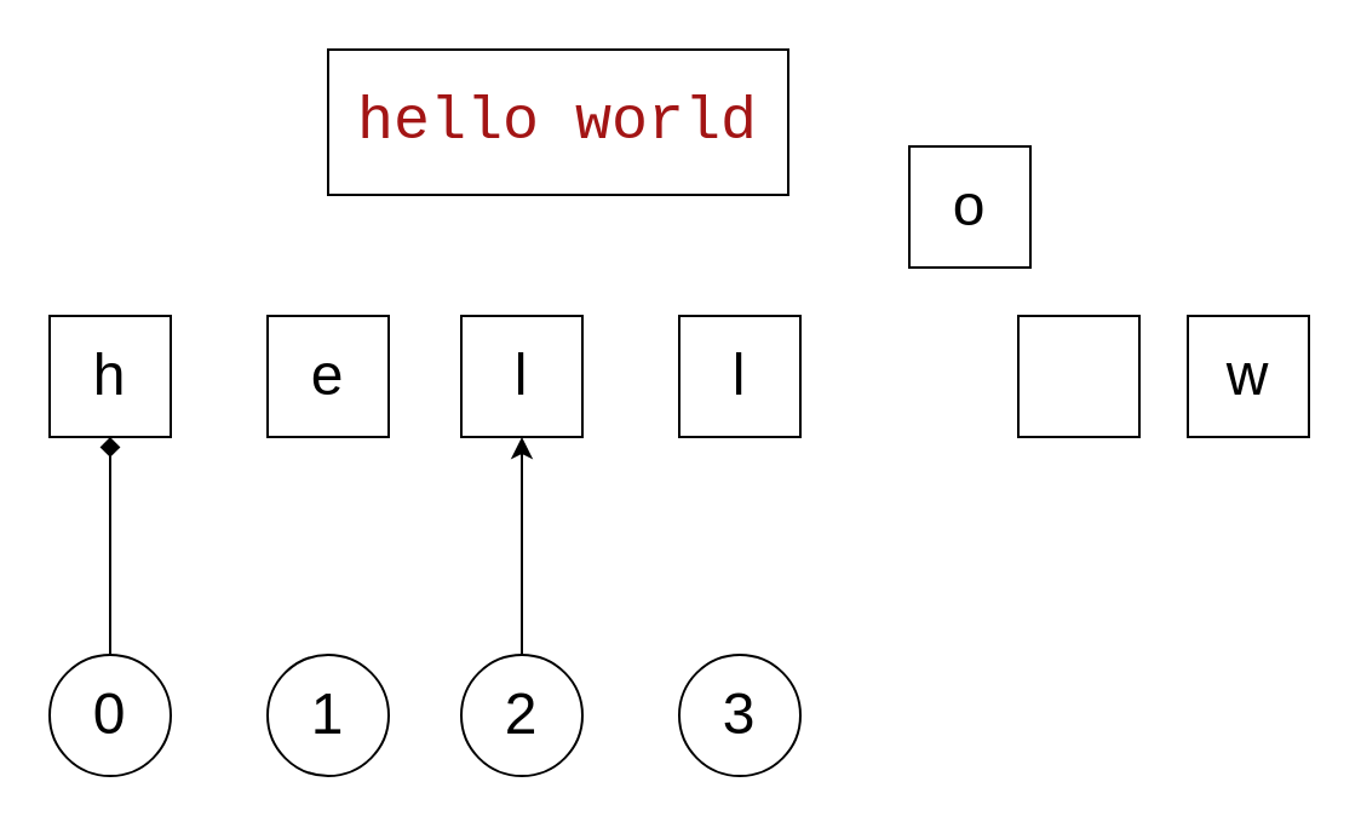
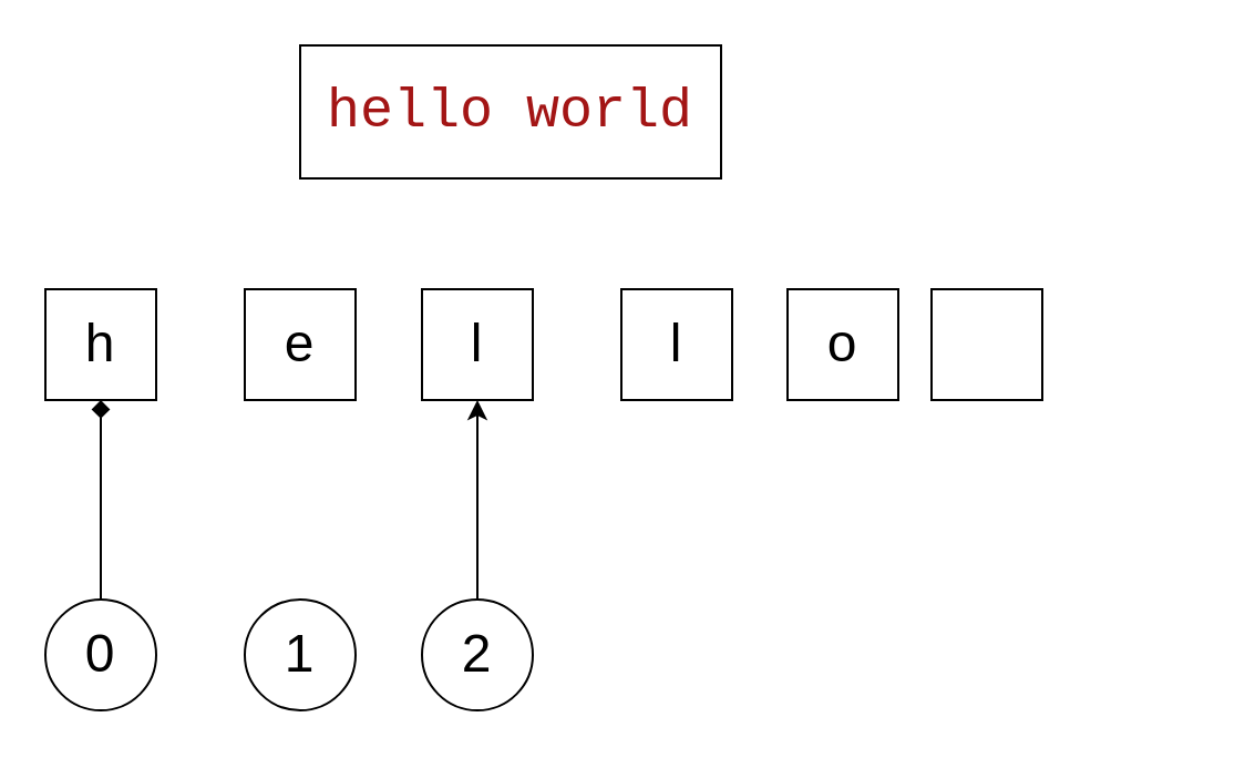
  <mxCell id="0" />
  <mxCell id="1" parent="0" />
  <mxCell id="2" value="&lt;div style=&quot;background-color: rgb(255, 255, 255); font-family: Consolas, &amp;quot;Courier New&amp;quot;, monospace; font-size: 25px; line-height: 34px;&quot;&gt;&lt;span style=&quot;color: #a31515;&quot;&gt;hello world&lt;/span&gt;&lt;/div&gt;" style="rounded=0;whiteSpace=wrap;html=1;" vertex="1" parent="1"><mxGeometry x="135" y="20" width="190" height="60" as="geometry" /></mxCell>
  <mxCell id="3" value="&lt;font style=&quot;font-size: 24px;&quot;&gt;h&lt;/font&gt;" style="rounded=0;whiteSpace=wrap;html=1;" vertex="1" parent="1"><mxGeometry x="20" y="130" width="50" height="50" as="geometry" /></mxCell>
  <mxCell id="4" value="&lt;font style=&quot;font-size: 24px;&quot;&gt;e&lt;/font&gt;" style="rounded=0;whiteSpace=wrap;html=1;" vertex="1" parent="1"><mxGeometry x="110" y="130" width="50" height="50" as="geometry" /></mxCell>
  <mxCell id="5" value="&lt;font style=&quot;font-size: 24px;&quot;&gt;l&lt;/font&gt;" style="rounded=0;whiteSpace=wrap;html=1;" vertex="1" parent="1"><mxGeometry x="190" y="130" width="50" height="50" as="geometry" /></mxCell>
  <mxCell id="6" value="&lt;font style=&quot;font-size: 24px;&quot;&gt;l&lt;/font&gt;" style="rounded=0;whiteSpace=wrap;html=1;" vertex="1" parent="1"><mxGeometry x="280" y="130" width="50" height="50" as="geometry" /></mxCell>
- <mxCell id="7" value="&lt;span style=&quot;font-size: 24px;&quot;&gt;o&lt;/span&gt;" style="rounded=0;whiteSpace=wrap;html=1;" vertex="1" parent="1"><mxGeometry x="375" y="60" width="50" height="50" as="geometry" /></mxCell>
+ <mxCell id="7" value="&lt;span style=&quot;font-size: 24px;&quot;&gt;o&lt;/span&gt;" style="rounded=0;whiteSpace=wrap;html=1;" vertex="1" parent="1"><mxGeometry x="355" y="130" width="50" height="50" as="geometry" /></mxCell>
  <mxCell id="8" value="&lt;br&gt;&lt;span style=&quot;font-size: 24px;&quot;&gt;&lt;br&gt;&lt;/span&gt;" style="rounded=0;whiteSpace=wrap;html=1;" vertex="1" parent="1"><mxGeometry x="420" y="130" width="50" height="50" as="geometry" /></mxCell>
- <mxCell id="9" value="&lt;span style=&quot;font-size: 24px;&quot;&gt;w&lt;/span&gt;" style="rounded=0;whiteSpace=wrap;html=1;" vertex="1" parent="1"><mxGeometry x="490" y="130" width="50" height="50" as="geometry" /></mxCell>
  <mxCell id="10" value="" style="edgeStyle=none;html=1;fontSize=24;endArrow=diamond;" edge="1" parent="1" source="11" target="3"><mxGeometry relative="1" as="geometry" /></mxCell>
  <mxCell id="11" value="0" style="ellipse;whiteSpace=wrap;html=1;aspect=fixed;fontSize=24;" vertex="1" parent="1"><mxGeometry x="20" y="270" width="50" height="50" as="geometry" /></mxCell>
  <mxCell id="12" value="1" style="ellipse;whiteSpace=wrap;html=1;aspect=fixed;fontSize=24;" vertex="1" parent="1"><mxGeometry x="110" y="270" width="50" height="50" as="geometry" /></mxCell>
  <mxCell id="13" value="" style="edgeStyle=none;html=1;fontSize=24;" edge="1" parent="1" source="14" target="5"><mxGeometry relative="1" as="geometry" /></mxCell>
  <mxCell id="14" value="2" style="ellipse;whiteSpace=wrap;html=1;aspect=fixed;fontSize=24;" vertex="1" parent="1"><mxGeometry x="190" y="270" width="50" height="50" as="geometry" /></mxCell>
- <mxCell id="15" value="3" style="ellipse;whiteSpace=wrap;html=1;aspect=fixed;fontSize=24;" vertex="1" parent="1"><mxGeometry x="280" y="270" width="50" height="50" as="geometry" /></mxCell>
